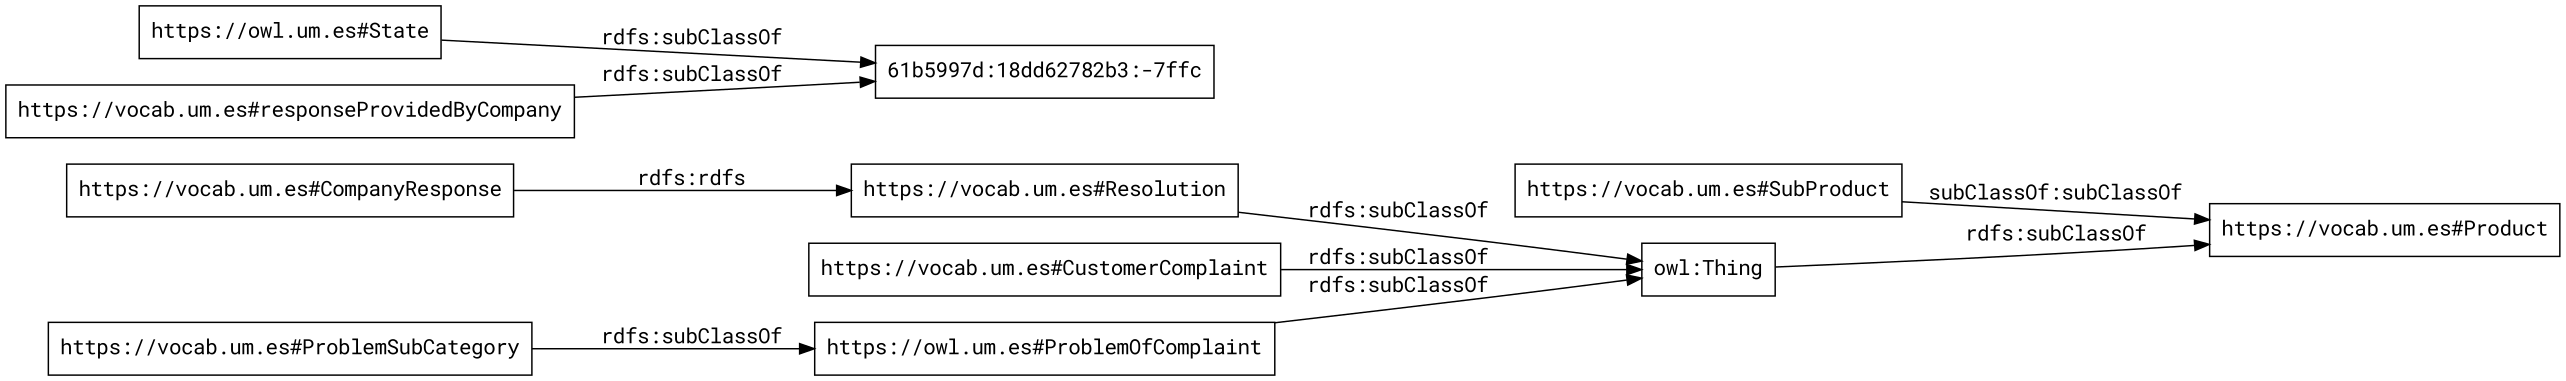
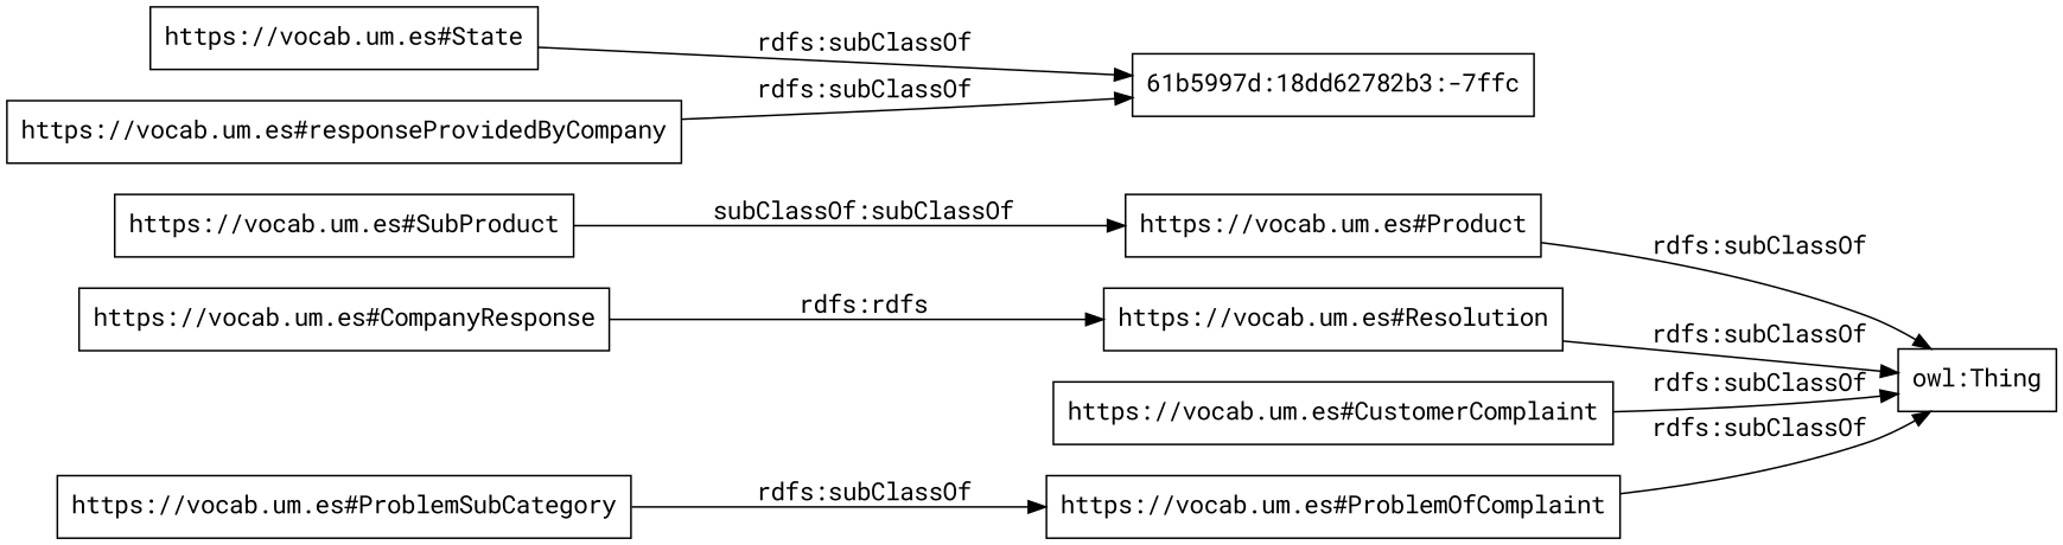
  digraph {
    fontname="Roboto Mono"
    rankdir=LR
    node [color=black fontname="Roboto Mono" shape=rectangle]
    edge [fontname="Roboto Mono"]
    "https://vocab.um.es#SubProduct"
    "https://vocab.um.es#Product"
    "owl:Thing"
-   "https://vocab.um.es#State" [label="https://owl.um.es#State"]
+   "https://vocab.um.es#State"
    "61b5997d:18dd62782b3:-7ffc"
    "https://vocab.um.es#CompanyResponse"
    "https://vocab.um.es#Resolution"
    "https://vocab.um.es#CustomerComplaint"
-   "https://vocab.um.es#ProblemOfComplaint" [label="https://owl.um.es#ProblemOfComplaint"]
+   "https://vocab.um.es#ProblemOfComplaint"
    "https://vocab.um.es#responseProvidedByCompany"
    "https://vocab.um.es#ProblemSubCategory"
    "https://vocab.um.es#SubProduct" -> "https://vocab.um.es#Product" [label="subClassOf:subClassOf"]
-   "owl:Thing" -> "https://vocab.um.es#Product" [label="rdfs:subClassOf"]
+   "https://vocab.um.es#Product" -> "owl:Thing" [label="rdfs:subClassOf"]
    "https://vocab.um.es#State" -> "61b5997d:18dd62782b3:-7ffc" [label="rdfs:subClassOf"]
    "https://vocab.um.es#CompanyResponse" -> "https://vocab.um.es#Resolution" [label="rdfs:rdfs"]
    "https://vocab.um.es#Resolution" -> "owl:Thing" [label="rdfs:subClassOf"]
    "https://vocab.um.es#CustomerComplaint" -> "owl:Thing" [label="rdfs:subClassOf"]
    "https://vocab.um.es#ProblemOfComplaint" -> "owl:Thing" [label="rdfs:subClassOf"]
    "https://vocab.um.es#responseProvidedByCompany" -> "61b5997d:18dd62782b3:-7ffc" [label="rdfs:subClassOf"]
    "https://vocab.um.es#ProblemSubCategory" -> "https://vocab.um.es#ProblemOfComplaint" [label="rdfs:subClassOf"]
  }
